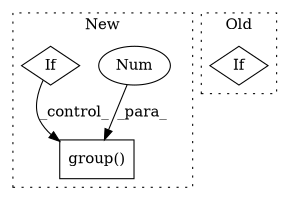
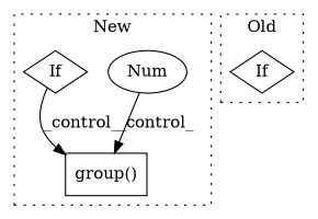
  digraph {
    node [a=96 l=3 shape=diamond]
    n1 [a=75 l="14,1" label="group()" s="2231,2246" shape=box]
    n2 [a=76 l=1 label=Num s=2245 shape=ellipse]
    n3 [label=If s=2156]
    n4 [label=If s=2059]
    subgraph cluster_1 {
      label=New
      style=dotted
      n1
      n2
      n3
    }
    subgraph cluster_2 {
      label=Old
      style=dotted
      n4
    }
-   n2 -> n1 [label=_para_]
+   n2 -> n1 [label=_control_]
    n3 -> n1 [label=_control_]
  }
